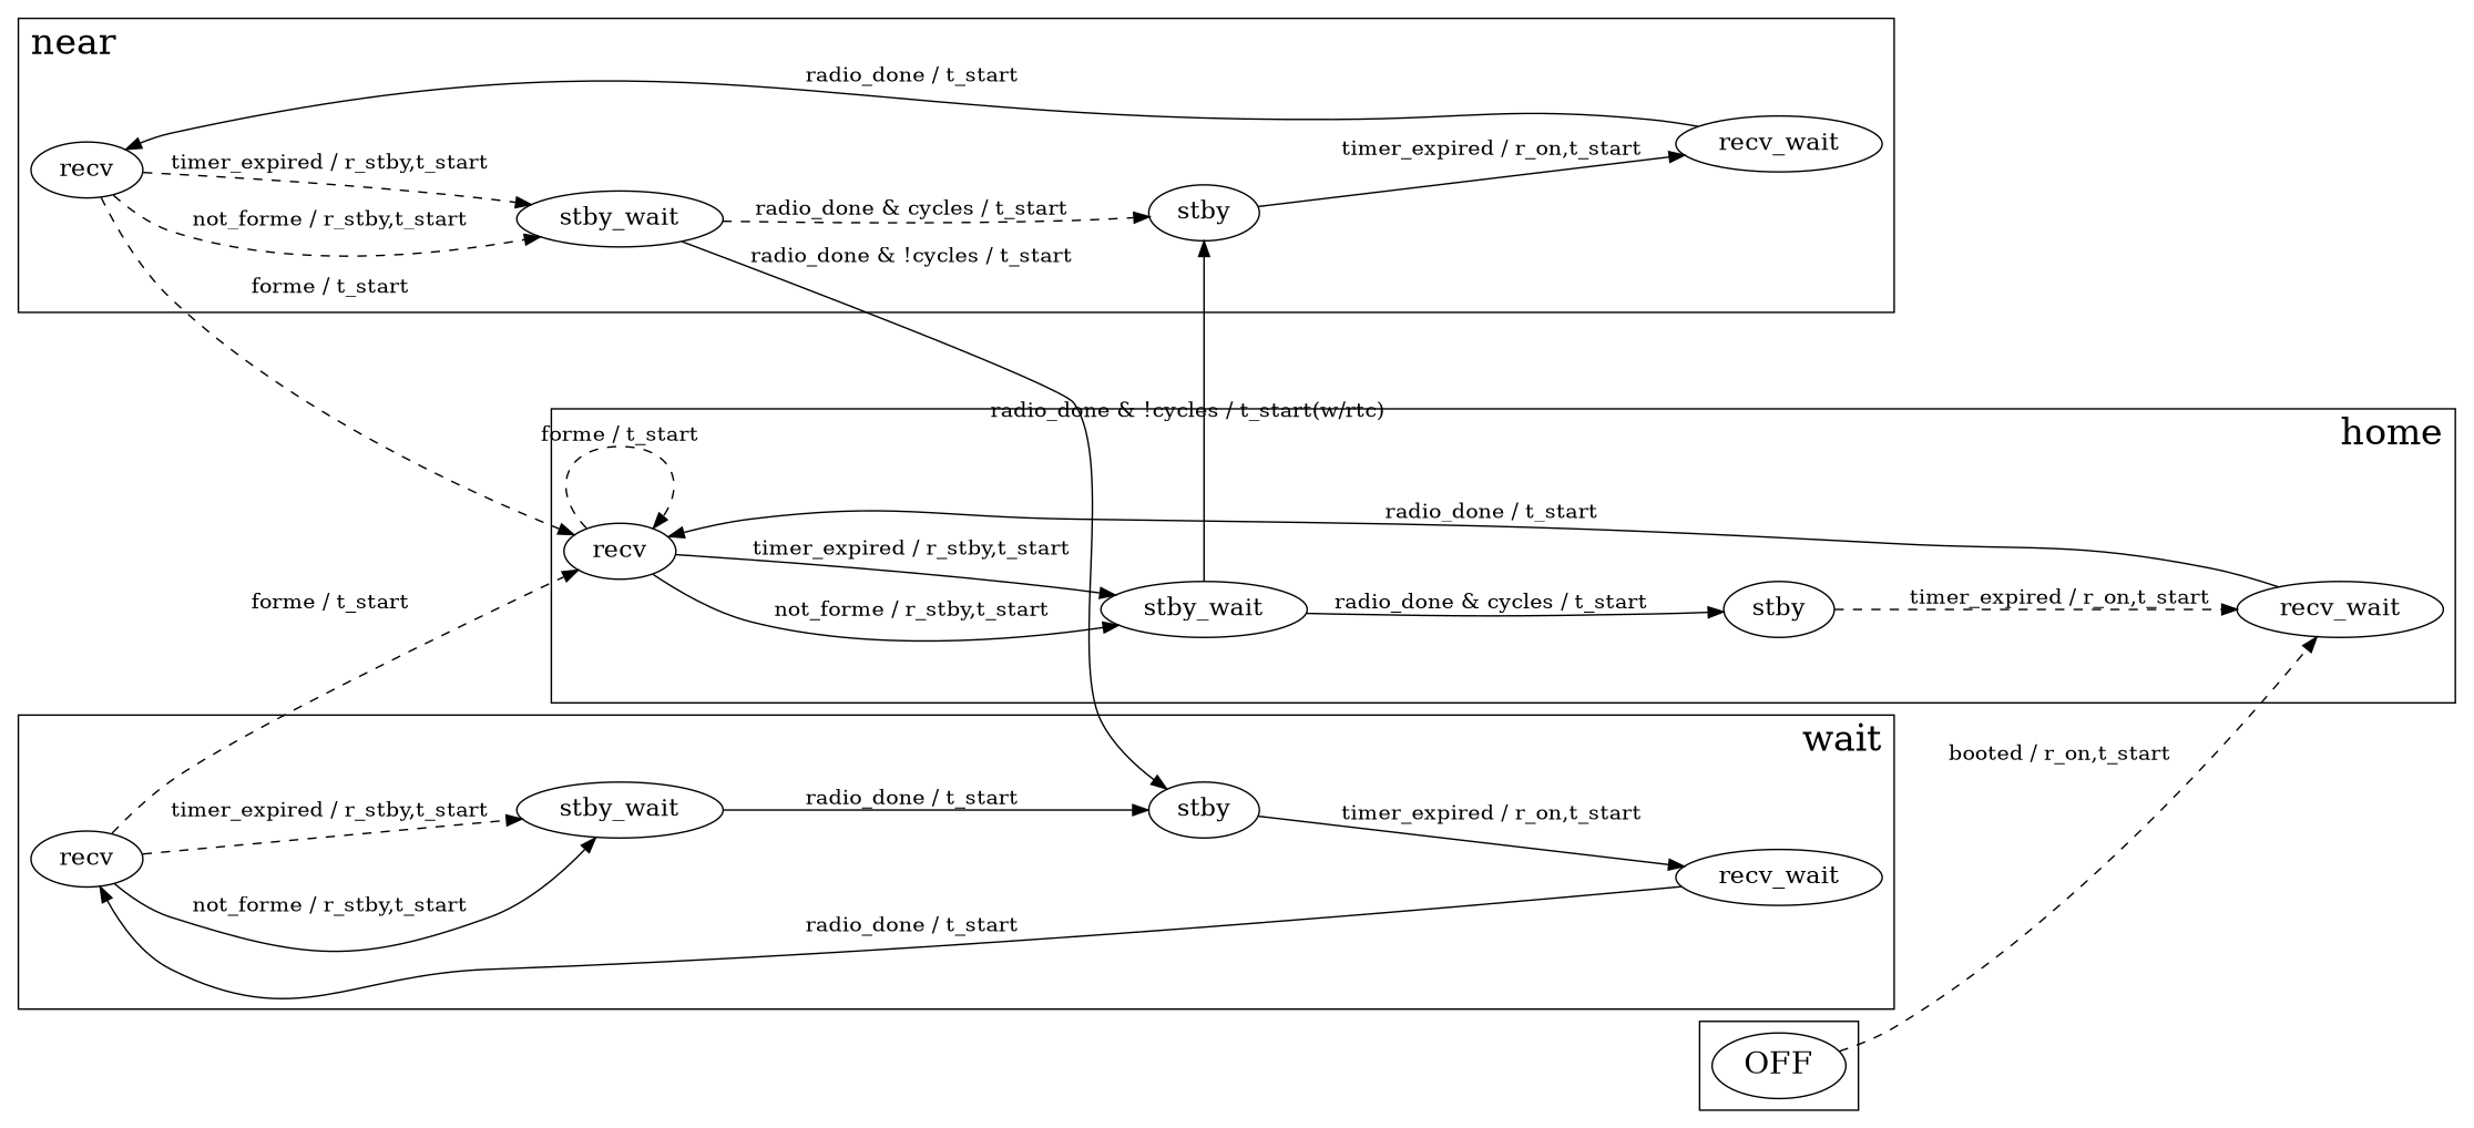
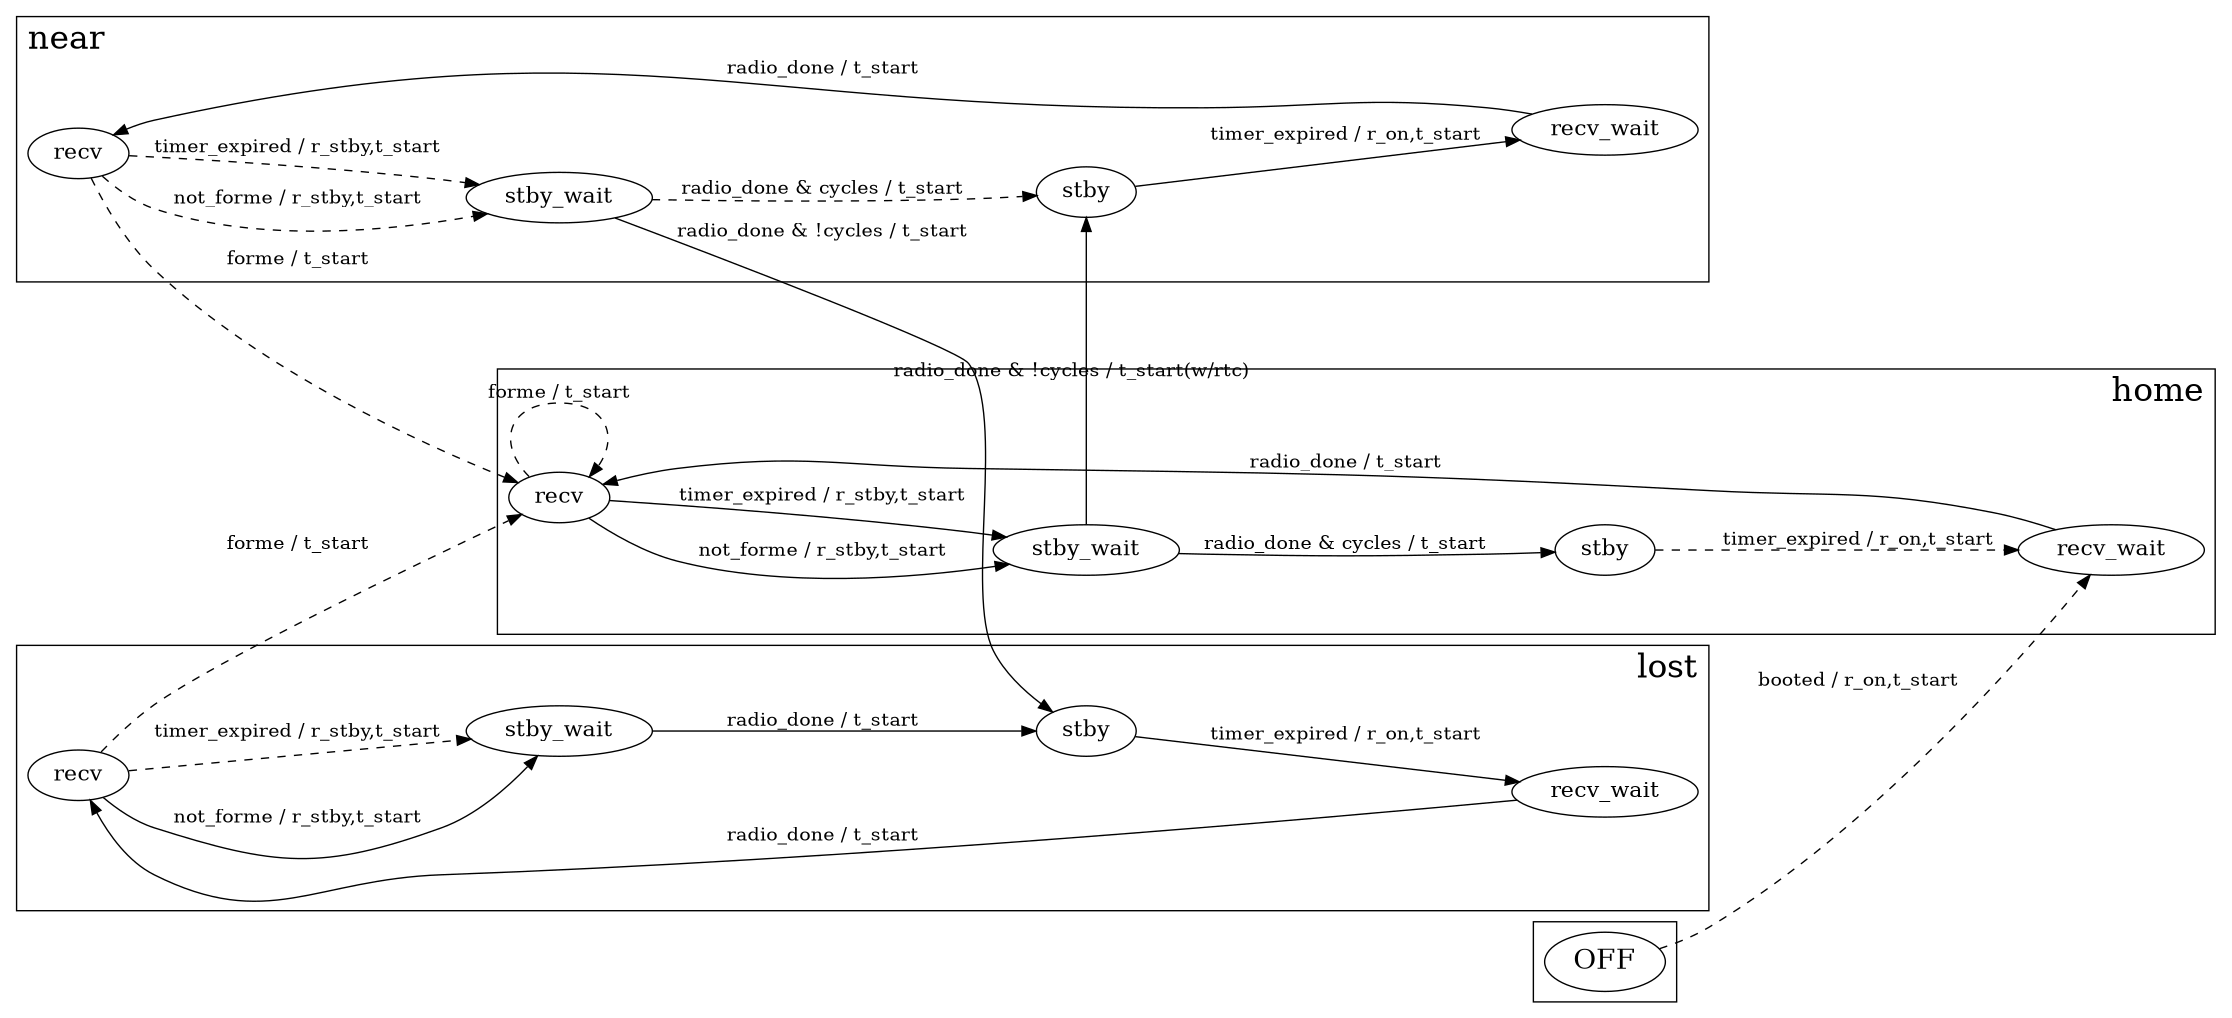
  digraph {
    nodesep=0.7
    rankdir=LR
    node [fontsize=16]
    edge [style=solid]
    n1 [label=recv]
    n2 [label=stby]
    n3 [label=recv_wait]
    n4 [label=stby_wait]
    n5 [fontsize=20 label=OFF]
    n6 [label=recv]
    n7 [label=stby]
    n8 [label=recv_wait]
    n9 [label=stby_wait]
    n10 [label=recv]
    n11 [label=stby]
    n12 [label=recv_wait]
    n13 [label=stby_wait]
    subgraph cluster_1 {
      fontsize=24
      label=near
      labeljust=l
      n1
      n2
      n3
      n4
    }
    subgraph cluster_2 {
      fontsize=24
      labeljust=l
      n5
    }
    subgraph cluster_3 {
      fontsize=24
-     label=wait
+     label=lost
      labeljust=r
      n6
      n7
      n8
      n9
    }
    subgraph cluster_4 {
      fontsize=24
      label=home
      labeljust=r
      n10
      n11
      n12
      n13
    }
    n1 -> n4 [label="not_forme / r_stby,t_start" style=dashed]
    n1 -> n4 [label="timer_expired / r_stby,t_start" style=dashed]
    n1 -> n10 [label="forme / t_start" style=dashed]
    n2 -> n3 [label="timer_expired / r_on,t_start"]
    n3 -> n1 [label="radio_done / t_start"]
    n4 -> n2 [label="radio_done & cycles / t_start" style=dashed]
    n4 -> n7 [label="radio_done & !cycles / t_start"]
    n5 -> n12 [label="booted / r_on,t_start" style=dashed]
    n6 -> n9 [label="not_forme / r_stby,t_start"]
    n6 -> n9 [label="timer_expired / r_stby,t_start" style=dashed]
    n6 -> n10 [label="forme / t_start" style=dashed]
    n7 -> n8 [label="timer_expired / r_on,t_start"]
    n8 -> n6 [label="radio_done / t_start"]
    n9 -> n7 [label="radio_done / t_start"]
    n10 -> n10 [label="forme / t_start" style=dashed]
    n10 -> n13 [label="not_forme / r_stby,t_start"]
    n10 -> n13 [label="timer_expired / r_stby,t_start"]
    n11 -> n12 [label="timer_expired / r_on,t_start" style=dashed]
    n12 -> n10 [label="radio_done / t_start"]
    n13 -> n2 [label="radio_done & !cycles / t_start(w/rtc)"]
    n13 -> n11 [label="radio_done & cycles / t_start"]
  }
